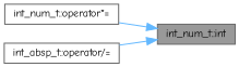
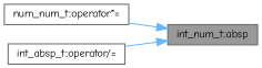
  digraph {
    fontname="Comic Neue"
    rankdir=RL
    node [color=grey40 fillcolor=white fontname="Comic Neue" fontsize=10 shape=box style=filled]
    edge [color=steelblue1 dir=back fontname="Comic Neue" fontsize=10 labelfontname=Helvetica labelfontsize=10 style=solid]
-   n1 [color=gray40 fillcolor=grey60 fontcolor=black height=0.2 label="int_num_t::int" width=0.4]
-   n2 [height=0.2 label="int_num_t::operator*=" width=0.4]
+   n1 [color=gray40 fillcolor=grey60 fontcolor=black height=0.2 label="int_num_t::absp" width=0.4]
+   n2 [height=0.2 label="num_num_t::operator*=" width=0.4]
    n3 [height=0.2 label="int_absp_t::operator/=" width=0.4]
    n1 -> n2
    n1 -> n3
  }
